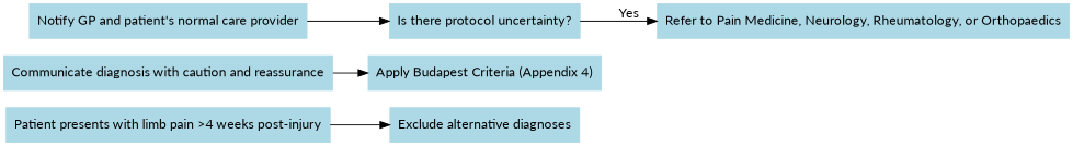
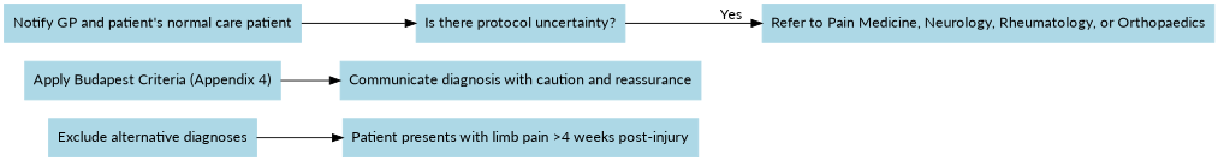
  digraph {
    fontname=Lato
    rankdir=LR
    node [color=lightblue fontname=Lato shape=box style=filled]
    edge [fontname=Lato]
    n1 [label="Patient presents with limb pain >4 weeks post-injury"]
    n2 [label="Exclude alternative diagnoses"]
    n3 [label="Apply Budapest Criteria (Appendix 4)"]
    n4 [label="Communicate diagnosis with caution and reassurance"]
-   n5 [label="Notify GP and patient's normal care provider"]
+   n5 [label="Notify GP and patient's normal care patient"]
    n6 [label="Is there protocol uncertainty?"]
    n7 [label="Refer to Pain Medicine, Neurology, Rheumatology, or Orthopaedics"]
-   n1 -> n2
-   n4 -> n3
+   n2 -> n1
+   n3 -> n4
    n5 -> n6
    n6 -> n7 [label=Yes]
  }
